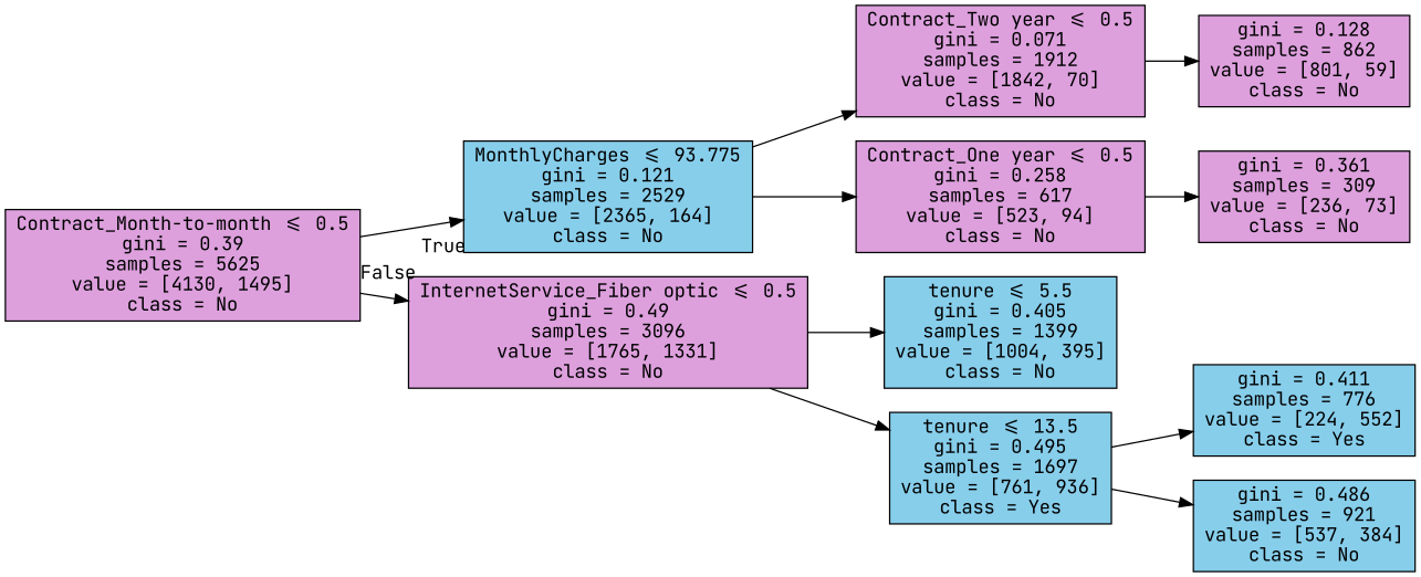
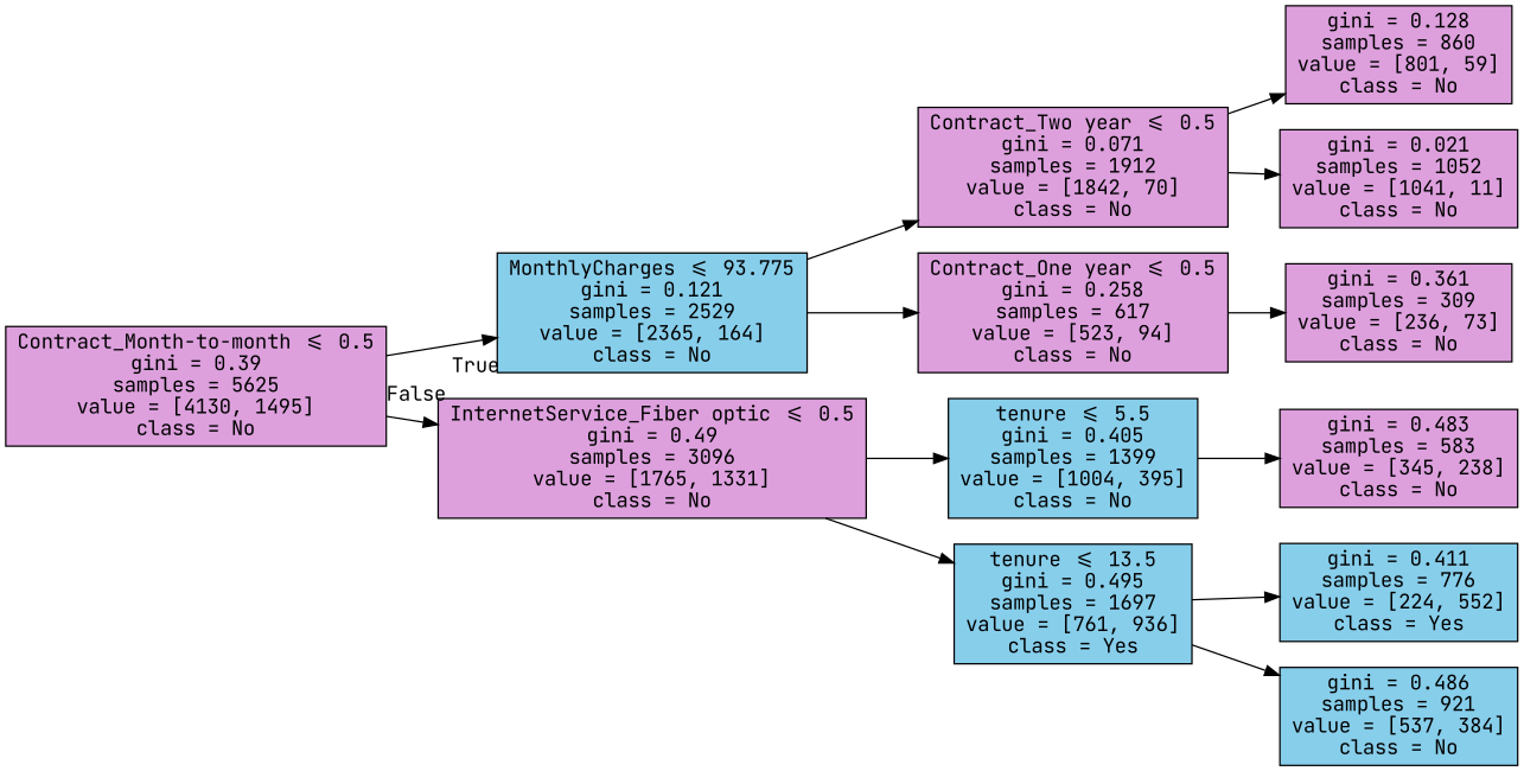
  digraph {
    fontname="JetBrains Mono"
    rankdir=LR
    node [fillcolor=plum fontname="JetBrains Mono" shape=box style=filled]
    edge [fontname="JetBrains Mono"]
    n1 [label="Contract_Month-to-month <= 0.5\ngini = 0.39\nsamples = 5625\nvalue = [4130, 1495]\nclass = No"]
    n2 [fillcolor=skyblue label="MonthlyCharges <= 93.775\ngini = 0.121\nsamples = 2529\nvalue = [2365, 164]\nclass = No"]
    n3 [label="InternetService_Fiber optic <= 0.5\ngini = 0.49\nsamples = 3096\nvalue = [1765, 1331]\nclass = No"]
    n4 [label="Contract_Two year <= 0.5\ngini = 0.071\nsamples = 1912\nvalue = [1842, 70]\nclass = No"]
    n5 [label="Contract_One year <= 0.5\ngini = 0.258\nsamples = 617\nvalue = [523, 94]\nclass = No"]
    n6 [fillcolor=skyblue label="tenure <= 5.5\ngini = 0.405\nsamples = 1399\nvalue = [1004, 395]\nclass = No"]
    n7 [fillcolor=skyblue label="tenure <= 13.5\ngini = 0.495\nsamples = 1697\nvalue = [761, 936]\nclass = Yes"]
-   n8 [label="gini = 0.128\nsamples = 862\nvalue = [801, 59]\nclass = No"]
+   n8 [label="gini = 0.128\nsamples = 860\nvalue = [801, 59]\nclass = No"]
+   n9 [label="gini = 0.021\nsamples = 1052\nvalue = [1041, 11]\nclass = No"]
    n10 [label="gini = 0.361\nsamples = 309\nvalue = [236, 73]\nclass = No"]
+   n11 [label="gini = 0.483\nsamples = 583\nvalue = [345, 238]\nclass = No"]
    n12 [fillcolor=skyblue label="gini = 0.411\nsamples = 776\nvalue = [224, 552]\nclass = Yes"]
    n13 [fillcolor=skyblue label="gini = 0.486\nsamples = 921\nvalue = [537, 384]\nclass = No"]
    n1 -> n2 [headlabel=True labelangle=45 labeldistance=2.5]
    n1 -> n3 [headlabel=False labelangle=-45 labeldistance=2.5]
    n2 -> n4
    n2 -> n5
    n3 -> n6
    n3 -> n7
    n4 -> n8
+   n4 -> n9
    n5 -> n10
+   n6 -> n11
    n7 -> n12
    n7 -> n13
  }
